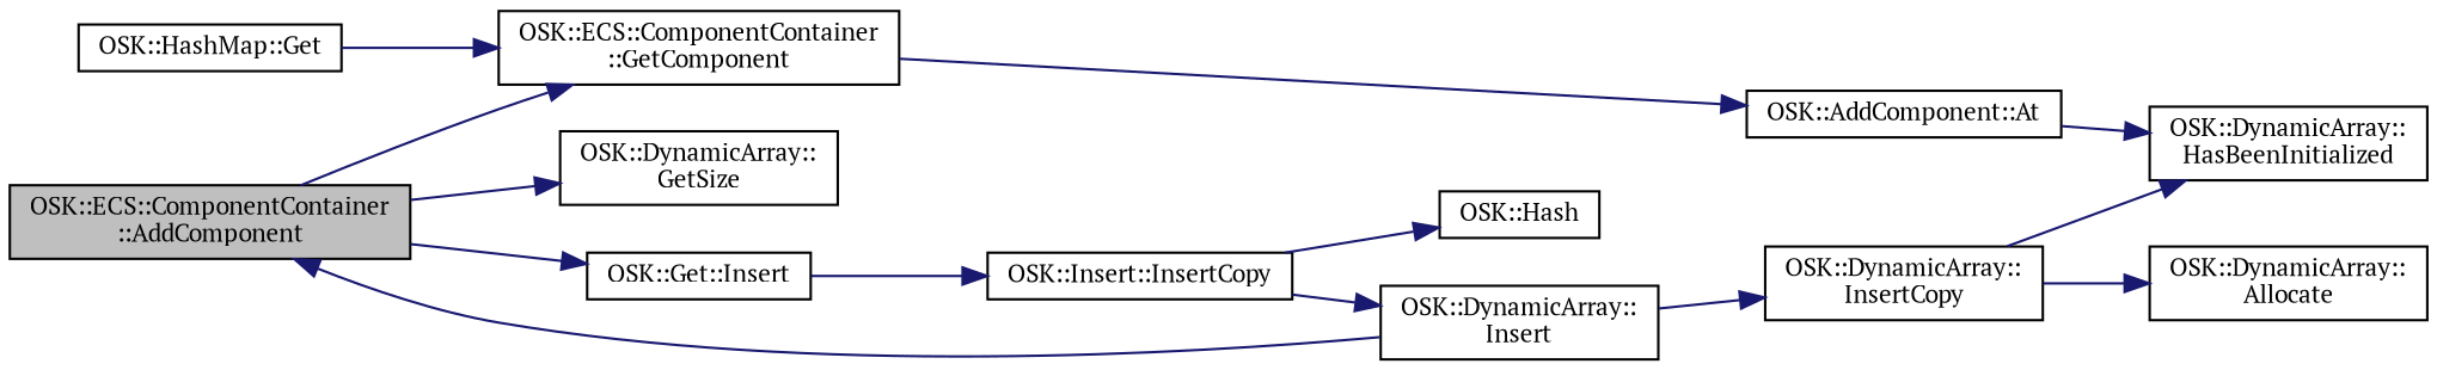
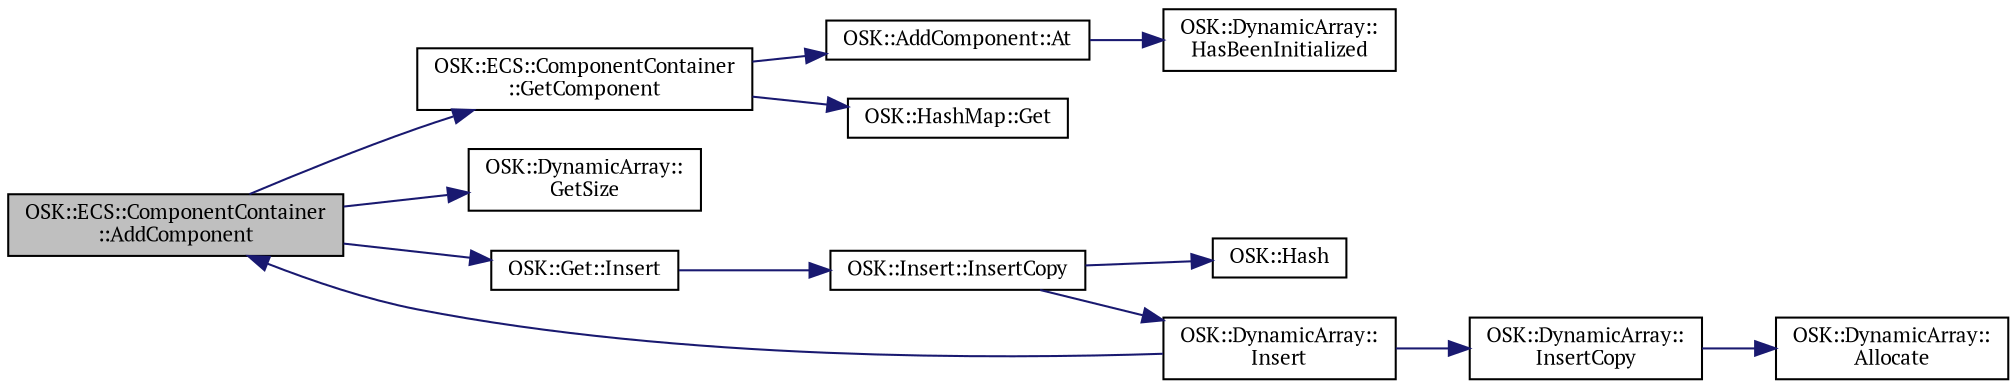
  digraph {
    fontname="PT Serif"
    rankdir=LR
    node [color=black fillcolor=white fontname="PT Serif" fontsize=10 shape=record style=filled]
    edge [color=midnightblue fontname="PT Serif" fontsize=10 labelfontname=Helvetica labelfontsize=10 style=solid]
    n1 [fillcolor=grey75 fontcolor=black height=0.2 label="OSK::ECS::ComponentContainer\l::AddComponent" width=0.4]
    n2 [height=0.2 label="OSK::ECS::ComponentContainer\l::GetComponent" width=0.4]
    n3 [height=0.2 label="OSK::DynamicArray::\lGetSize" width=0.4]
    n4 [height=0.2 label="OSK::Get::Insert" width=0.4]
    n5 [height=0.2 label="OSK::AddComponent::At" width=0.4]
    n6 [height=0.2 label="OSK::HashMap::Get" width=0.4]
    n7 [height=0.2 label="OSK::DynamicArray::\lInsert" width=0.4]
    n8 [height=0.2 label="OSK::DynamicArray::\lInsertCopy" width=0.4]
    n9 [height=0.2 label="OSK::Insert::InsertCopy" width=0.4]
    n10 [height=0.2 label="OSK::DynamicArray::\lHasBeenInitialized" width=0.4]
    n11 [height=0.2 label="OSK::DynamicArray::\lAllocate" width=0.4]
    n12 [height=0.2 label="OSK::Hash" width=0.4]
    n1 -> n2
    n1 -> n3
    n1 -> n4
    n2 -> n5
-   n6 -> n2
+   n2 -> n6
    n4 -> n9
    n5 -> n10
    n7 -> n1
    n7 -> n8
-   n8 -> n10
    n8 -> n11
    n9 -> n7
    n9 -> n12
  }
